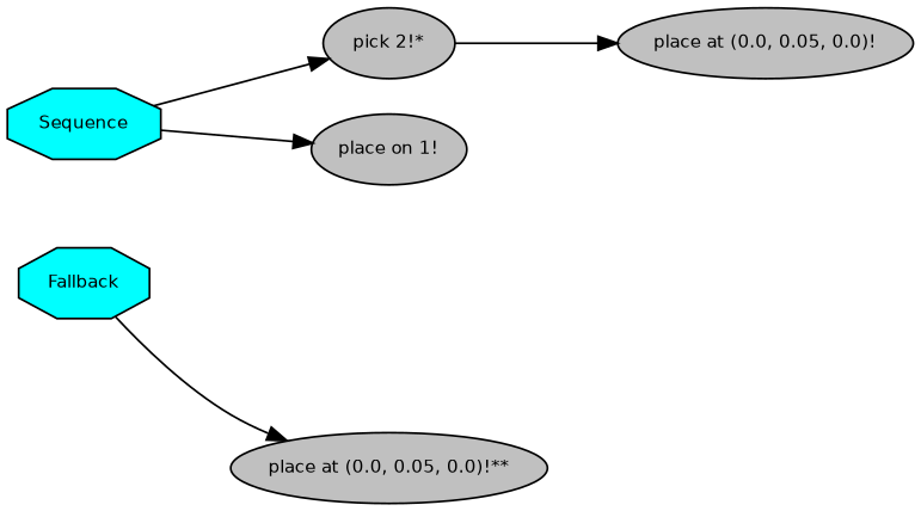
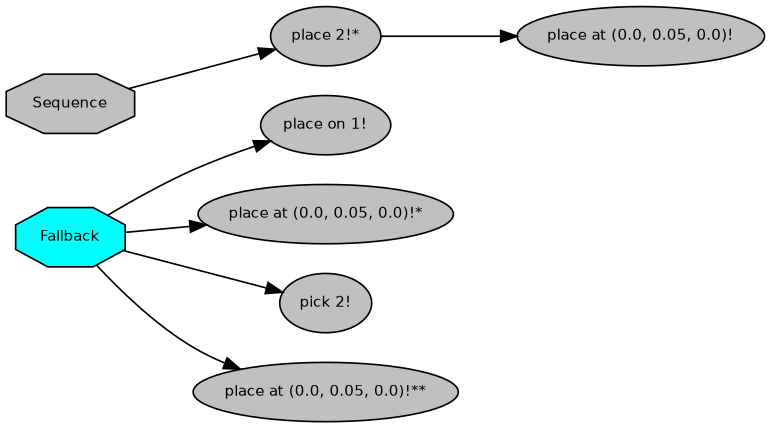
  digraph {
    fontname="DejaVu Sans"
    ordering=out
    rankdir=LR
    node [fillcolor=gray fontcolor=black fontname="DejaVu Sans" fontsize=9 shape=ellipse style=filled]
    edge [fontname="DejaVu Sans"]
-   n1 [fillcolor=cyan label=Sequence shape=octagon]
-   n2 [label="pick 2!*"]
+   n1 [label=Sequence shape=octagon]
+   n2 [label="place 2!*"]
    n3 [label="place on 1!"]
    n4 [fillcolor=cyan label=Fallback shape=octagon]
+   n5 [label="place at (0.0, 0.05, 0.0)!*"]
+   n6 [label="pick 2!"]
    n7 [label="place at (0.0, 0.05, 0.0)!**"]
    n8 [label="place at (0.0, 0.05, 0.0)!"]
    n1 -> n2
-   n1 -> n3
+   n4 -> n3
    n2 -> n8
+   n4 -> n5
+   n4 -> n6
    n4 -> n7
  }
